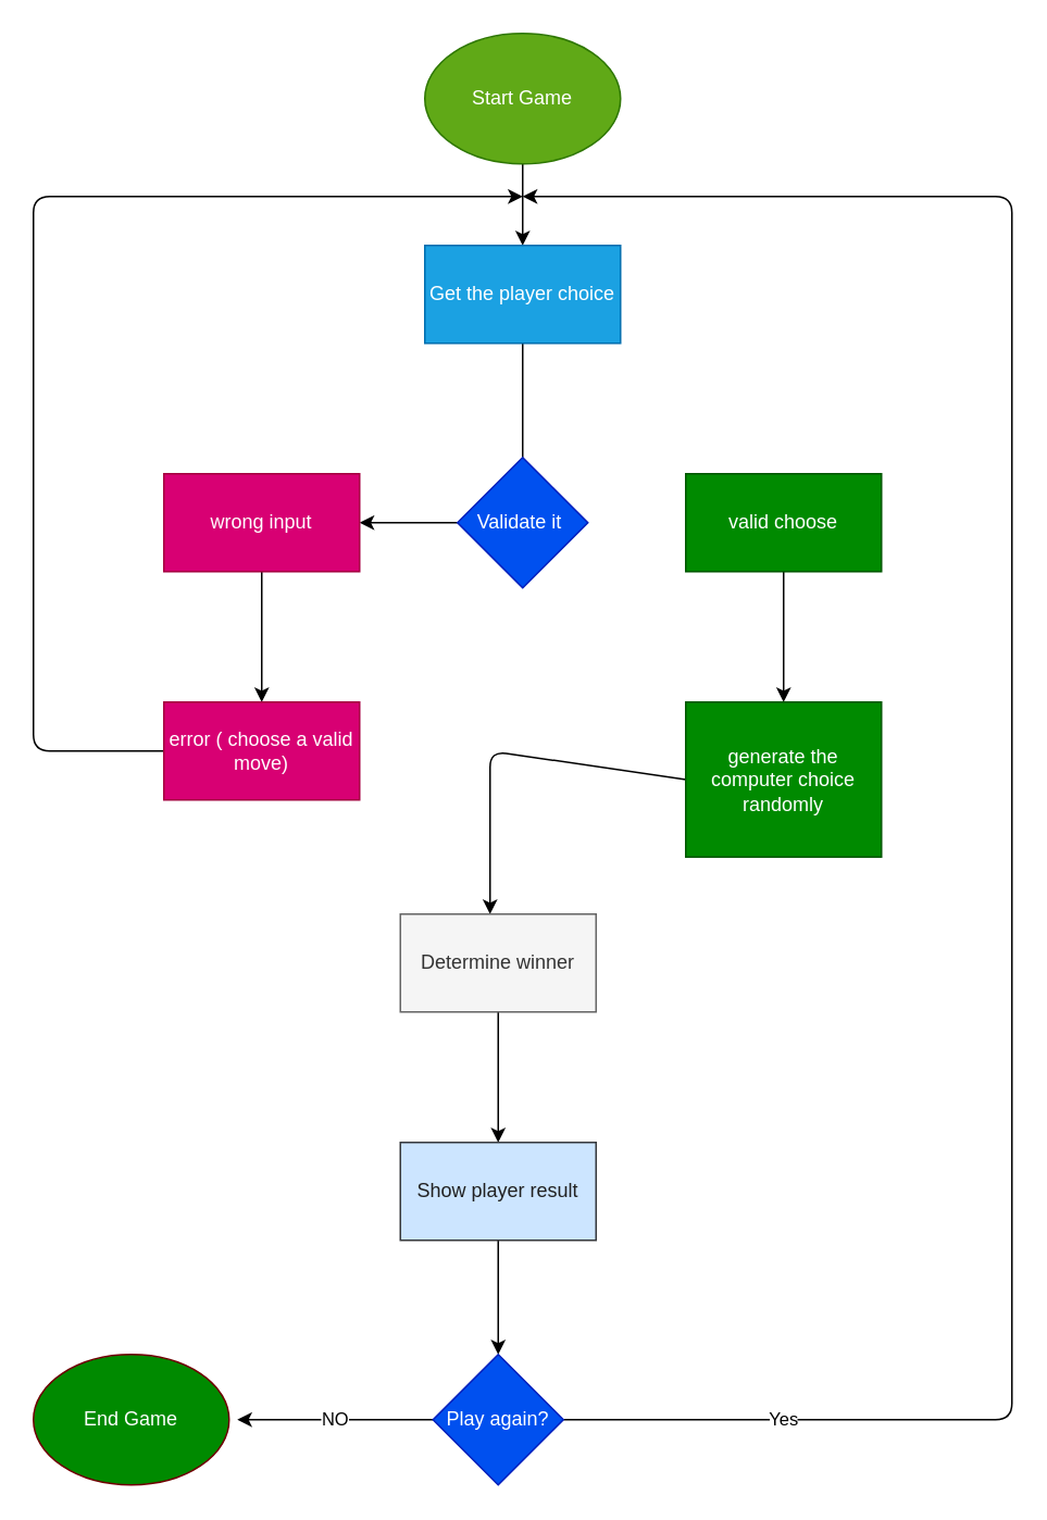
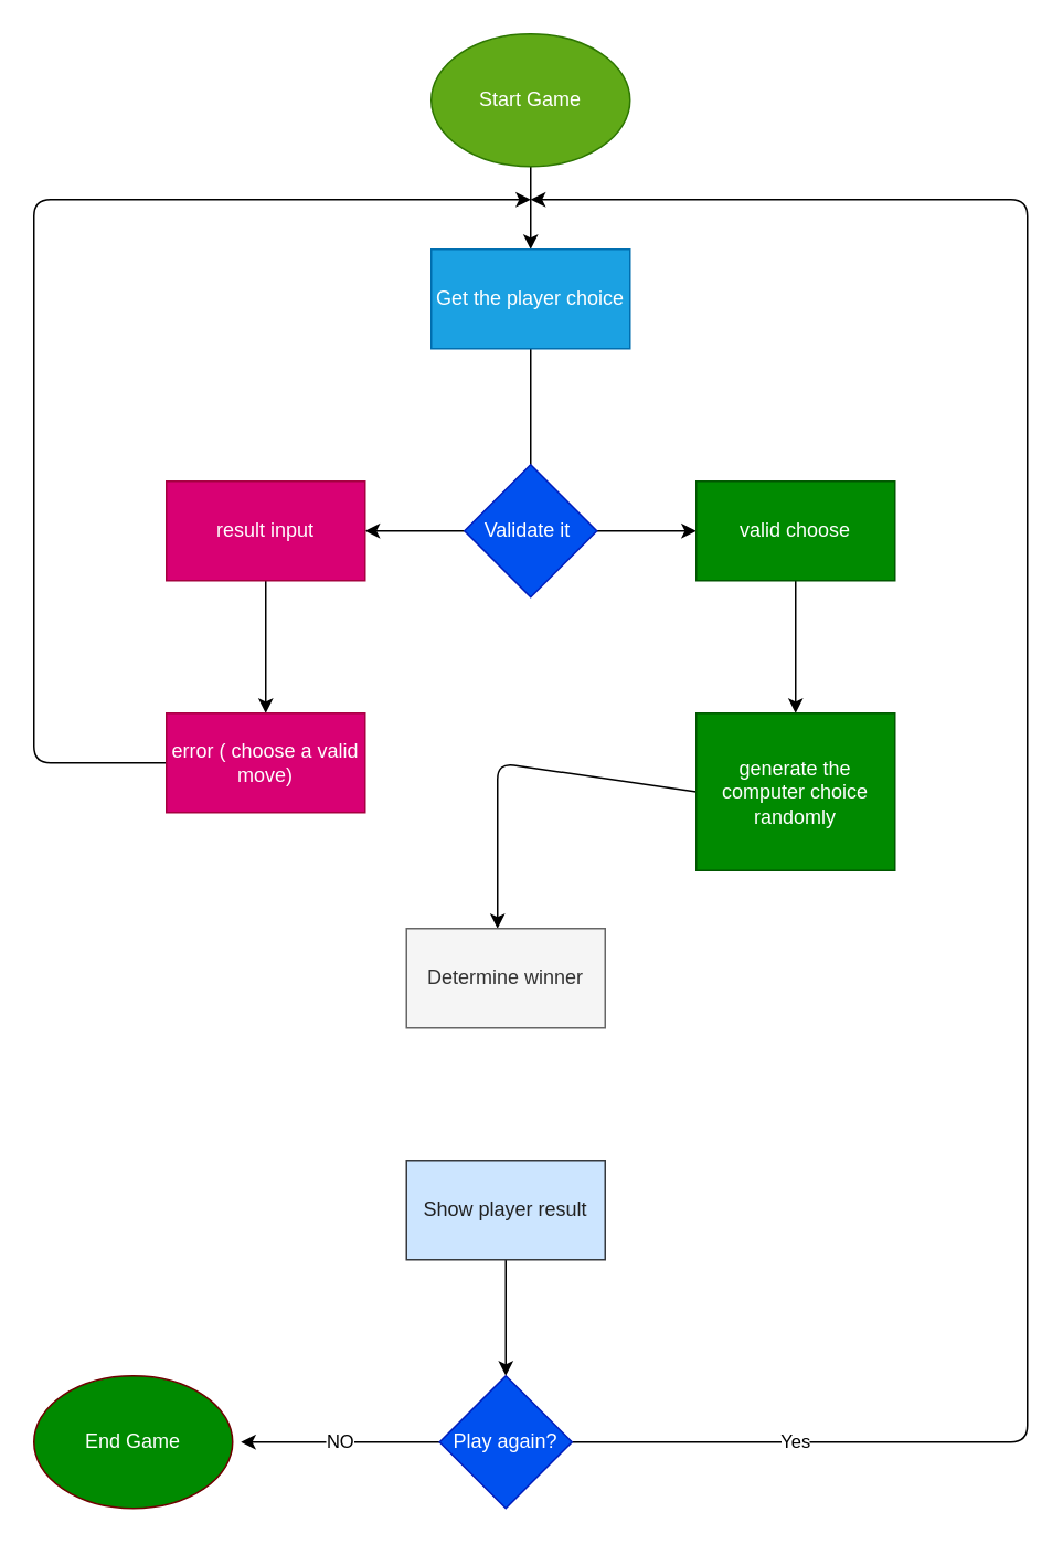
  <mxCell id="0" />
  <mxCell id="1" parent="0" />
  <mxCell id="2" style="edgeStyle=none;html=1;exitX=0.5;exitY=1;exitDx=0;exitDy=0;" edge="1" parent="1"><mxGeometry relative="1" as="geometry"><mxPoint x="320" y="150" as="targetPoint" /><mxPoint x="320" y="100" as="sourcePoint" /></mxGeometry></mxCell>
  <mxCell id="3" value="Start Game" style="ellipse;whiteSpace=wrap;html=1;fillColor=#60a917;fontColor=#ffffff;strokeColor=#2D7600;" vertex="1" parent="1"><mxGeometry x="260" y="20" width="120" height="80" as="geometry" /></mxCell>
  <mxCell id="4" value="" style="edgeStyle=none;html=1;endArrow=none;" edge="1" parent="1" source="5" target="8"><mxGeometry relative="1" as="geometry" /></mxCell>
  <mxCell id="5" value="Get the player choice" style="rounded=0;whiteSpace=wrap;html=1;fillColor=#1ba1e2;fontColor=#ffffff;strokeColor=#006EAF;" vertex="1" parent="1"><mxGeometry x="260" y="150" width="120" height="60" as="geometry" /></mxCell>
  <mxCell id="6" value="" style="edgeStyle=none;html=1;" edge="1" parent="1" source="8" target="10"><mxGeometry relative="1" as="geometry" /></mxCell>
+ <mxCell id="7" value="" style="edgeStyle=none;html=1;" edge="1" parent="1" source="8" target="14"><mxGeometry relative="1" as="geometry" /></mxCell>
  <mxCell id="8" value="Validate it&amp;nbsp;" style="rhombus;whiteSpace=wrap;html=1;rounded=0;fillColor=#0050ef;fontColor=#ffffff;strokeColor=#001DBC;" vertex="1" parent="1"><mxGeometry x="280" y="280" width="80" height="80" as="geometry" /></mxCell>
  <mxCell id="9" value="" style="edgeStyle=none;html=1;" edge="1" parent="1" source="10" target="12"><mxGeometry relative="1" as="geometry" /></mxCell>
- <mxCell id="10" value="wrong input" style="whiteSpace=wrap;html=1;rounded=0;fillColor=#d80073;fontColor=#ffffff;strokeColor=#A50040;" vertex="1" parent="1"><mxGeometry x="100" y="290" width="120" height="60" as="geometry" /></mxCell>
+ <mxCell id="10" value="result input" style="whiteSpace=wrap;html=1;rounded=0;fillColor=#d80073;fontColor=#ffffff;strokeColor=#A50040;" vertex="1" parent="1"><mxGeometry x="100" y="290" width="120" height="60" as="geometry" /></mxCell>
  <mxCell id="11" style="edgeStyle=none;html=1;" edge="1" parent="1" source="12"><mxGeometry relative="1" as="geometry"><mxPoint x="320" y="120" as="targetPoint" /><Array as="points"><mxPoint x="20" y="460" /><mxPoint x="20" y="120" /><mxPoint x="140" y="120" /></Array></mxGeometry></mxCell>
  <mxCell id="12" value="error ( choose a valid move)" style="whiteSpace=wrap;html=1;rounded=0;fillColor=#d80073;fontColor=#ffffff;strokeColor=#A50040;" vertex="1" parent="1"><mxGeometry x="100" y="430" width="120" height="60" as="geometry" /></mxCell>
  <mxCell id="13" value="" style="edgeStyle=none;html=1;" edge="1" parent="1" source="14" target="16"><mxGeometry relative="1" as="geometry" /></mxCell>
  <mxCell id="14" value="valid choose" style="whiteSpace=wrap;html=1;rounded=0;fillColor=#008a00;fontColor=#ffffff;strokeColor=#005700;" vertex="1" parent="1"><mxGeometry x="420" y="290" width="120" height="60" as="geometry" /></mxCell>
  <mxCell id="15" style="edgeStyle=none;html=1;exitX=0;exitY=0.5;exitDx=0;exitDy=0;" edge="1" parent="1" source="16"><mxGeometry relative="1" as="geometry"><mxPoint x="300" y="560" as="targetPoint" /><Array as="points"><mxPoint x="300" y="460" /></Array></mxGeometry></mxCell>
  <mxCell id="16" value="generate the computer choice randomly" style="whiteSpace=wrap;html=1;rounded=0;fillColor=#008a00;fontColor=#ffffff;strokeColor=#005700;" vertex="1" parent="1"><mxGeometry x="420" y="430" width="120" height="95" as="geometry" /></mxCell>
- <mxCell id="17" value="" style="edgeStyle=none;html=1;" edge="1" parent="1" source="18" target="20"><mxGeometry relative="1" as="geometry" /></mxCell>
  <mxCell id="18" value="Determine winner" style="rounded=0;whiteSpace=wrap;html=1;fillColor=#f5f5f5;strokeColor=#666666;fontColor=#333333;" vertex="1" parent="1"><mxGeometry x="245" y="560" width="120" height="60" as="geometry" /></mxCell>
  <mxCell id="19" value="" style="edgeStyle=none;html=1;" edge="1" parent="1" source="20" target="23"><mxGeometry relative="1" as="geometry" /></mxCell>
  <mxCell id="20" value="Show player result" style="whiteSpace=wrap;html=1;rounded=0;fillColor=#cce5ff;strokeColor=#36393d;fontColor=#212121;" vertex="1" parent="1"><mxGeometry x="245" y="700" width="120" height="60" as="geometry" /></mxCell>
  <mxCell id="21" value="Yes" style="edgeStyle=none;html=1;" edge="1" parent="1" source="23"><mxGeometry x="-0.796" relative="1" as="geometry"><mxPoint x="320" y="120" as="targetPoint" /><Array as="points"><mxPoint x="620" y="870" /><mxPoint x="620" y="120" /></Array><mxPoint as="offset" /></mxGeometry></mxCell>
  <mxCell id="22" value="NO" style="edgeStyle=none;html=1;" edge="1" parent="1" source="23"><mxGeometry relative="1" as="geometry"><mxPoint x="145" y="870" as="targetPoint" /></mxGeometry></mxCell>
  <mxCell id="23" value="Play again?" style="rhombus;whiteSpace=wrap;html=1;rounded=0;fillColor=#0050ef;fontColor=#ffffff;strokeColor=#001DBC;" vertex="1" parent="1"><mxGeometry x="265" y="830" width="80" height="80" as="geometry" /></mxCell>
  <mxCell id="24" value="End Game" style="ellipse;whiteSpace=wrap;html=1;fillColor=#008a00;fontColor=#ffffff;strokeColor=#6F0000;" vertex="1" parent="1"><mxGeometry x="20" y="830" width="120" height="80" as="geometry" /></mxCell>
